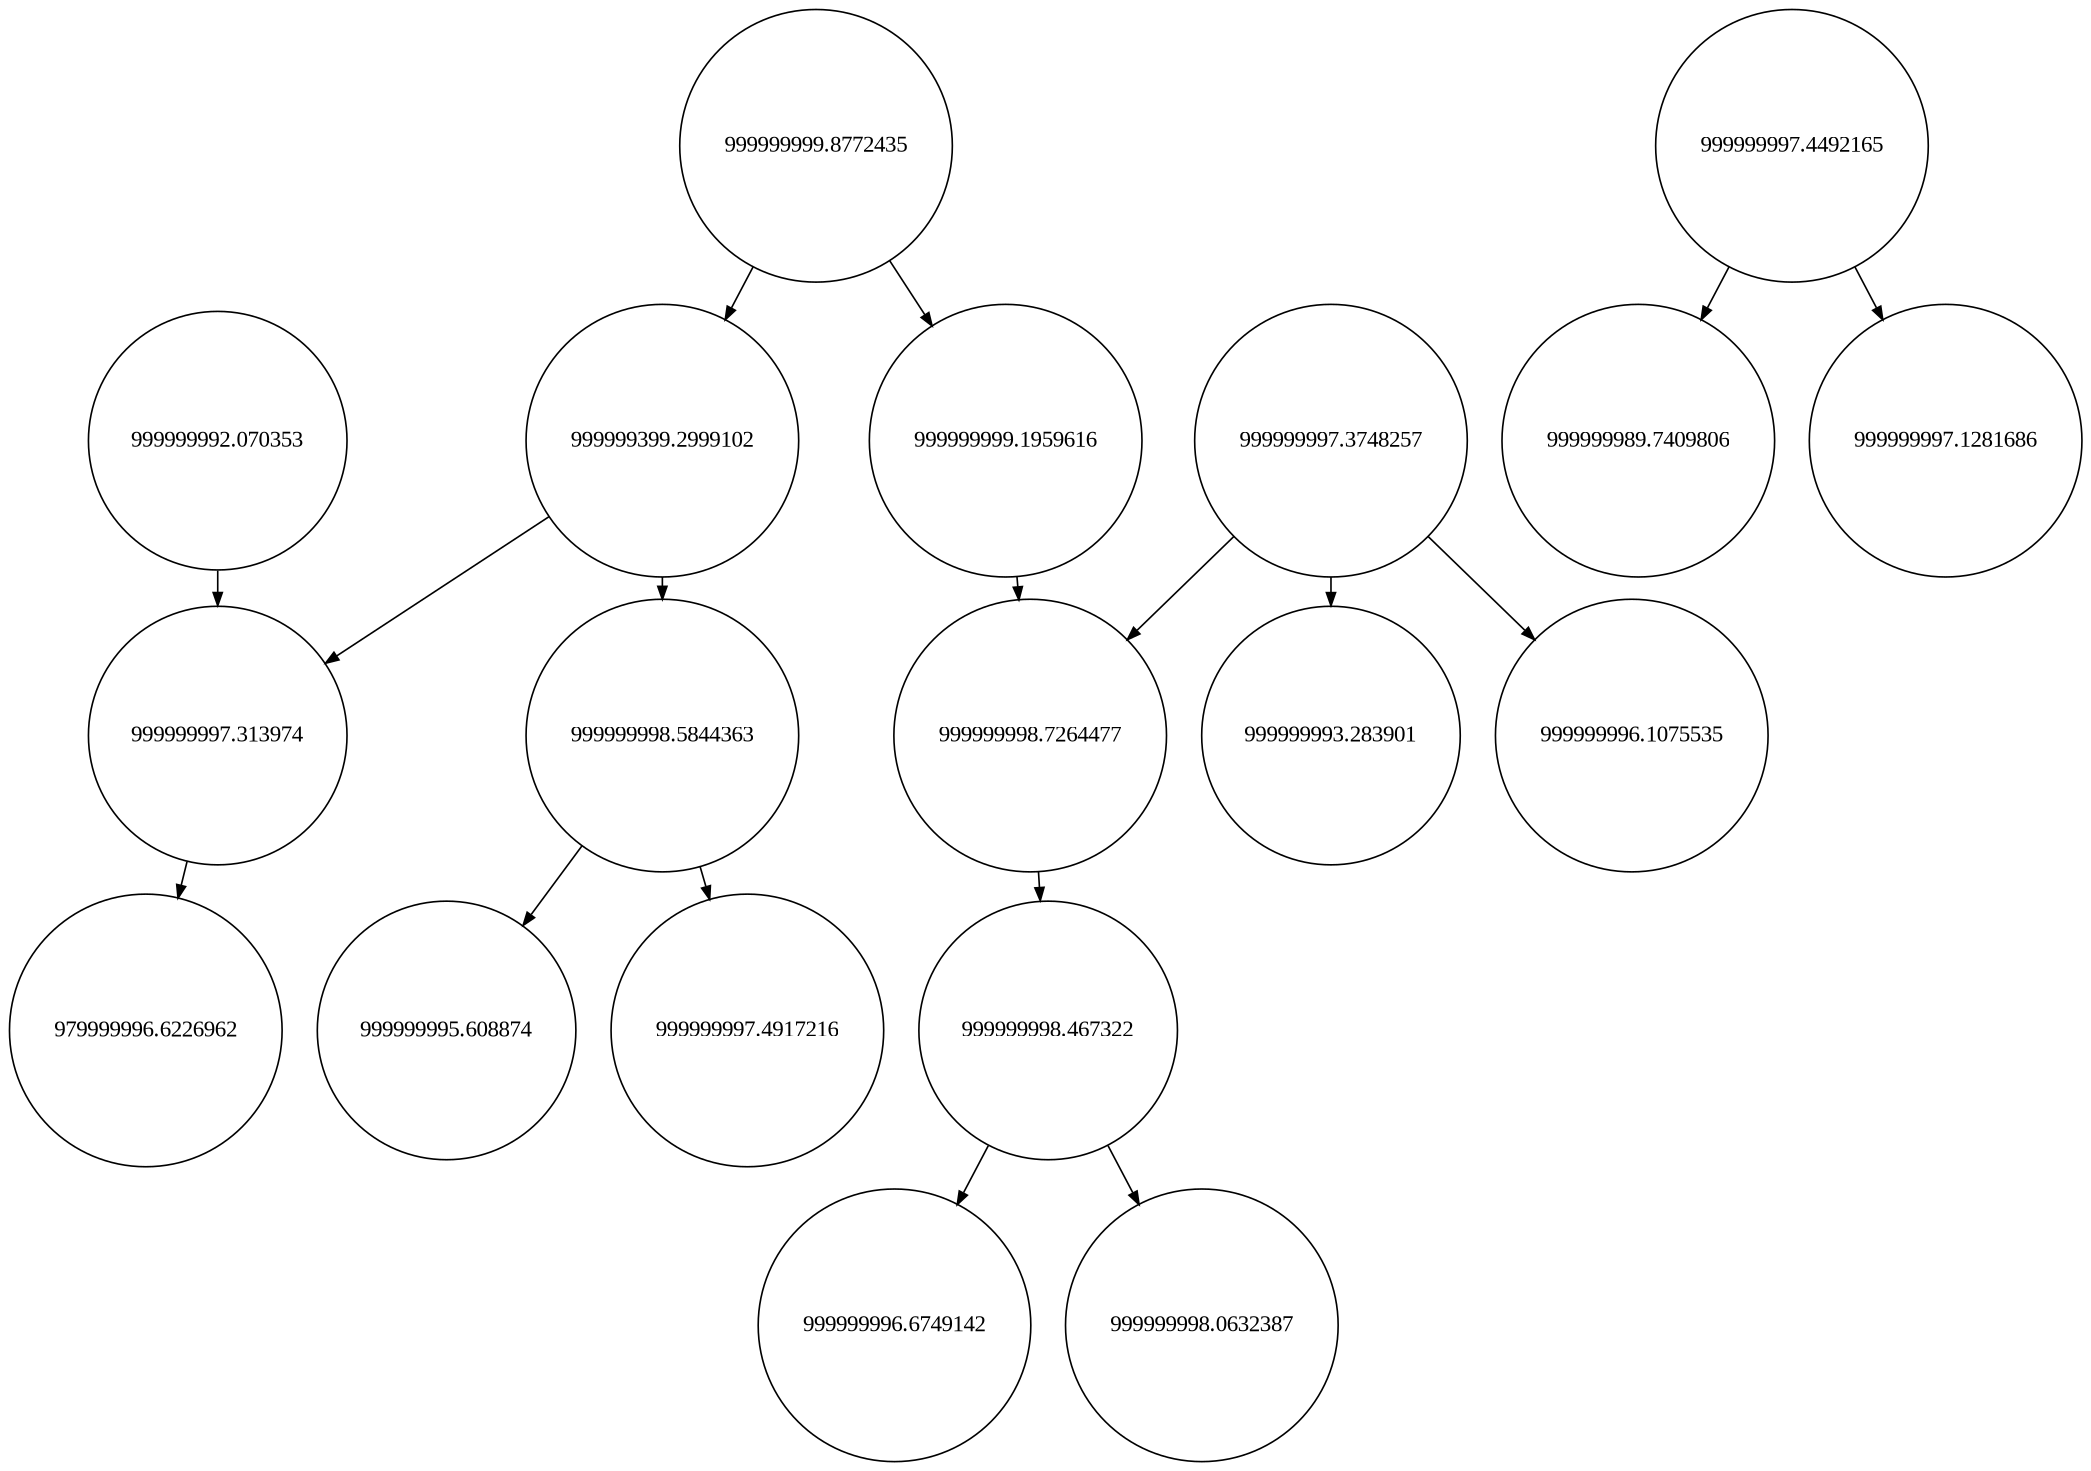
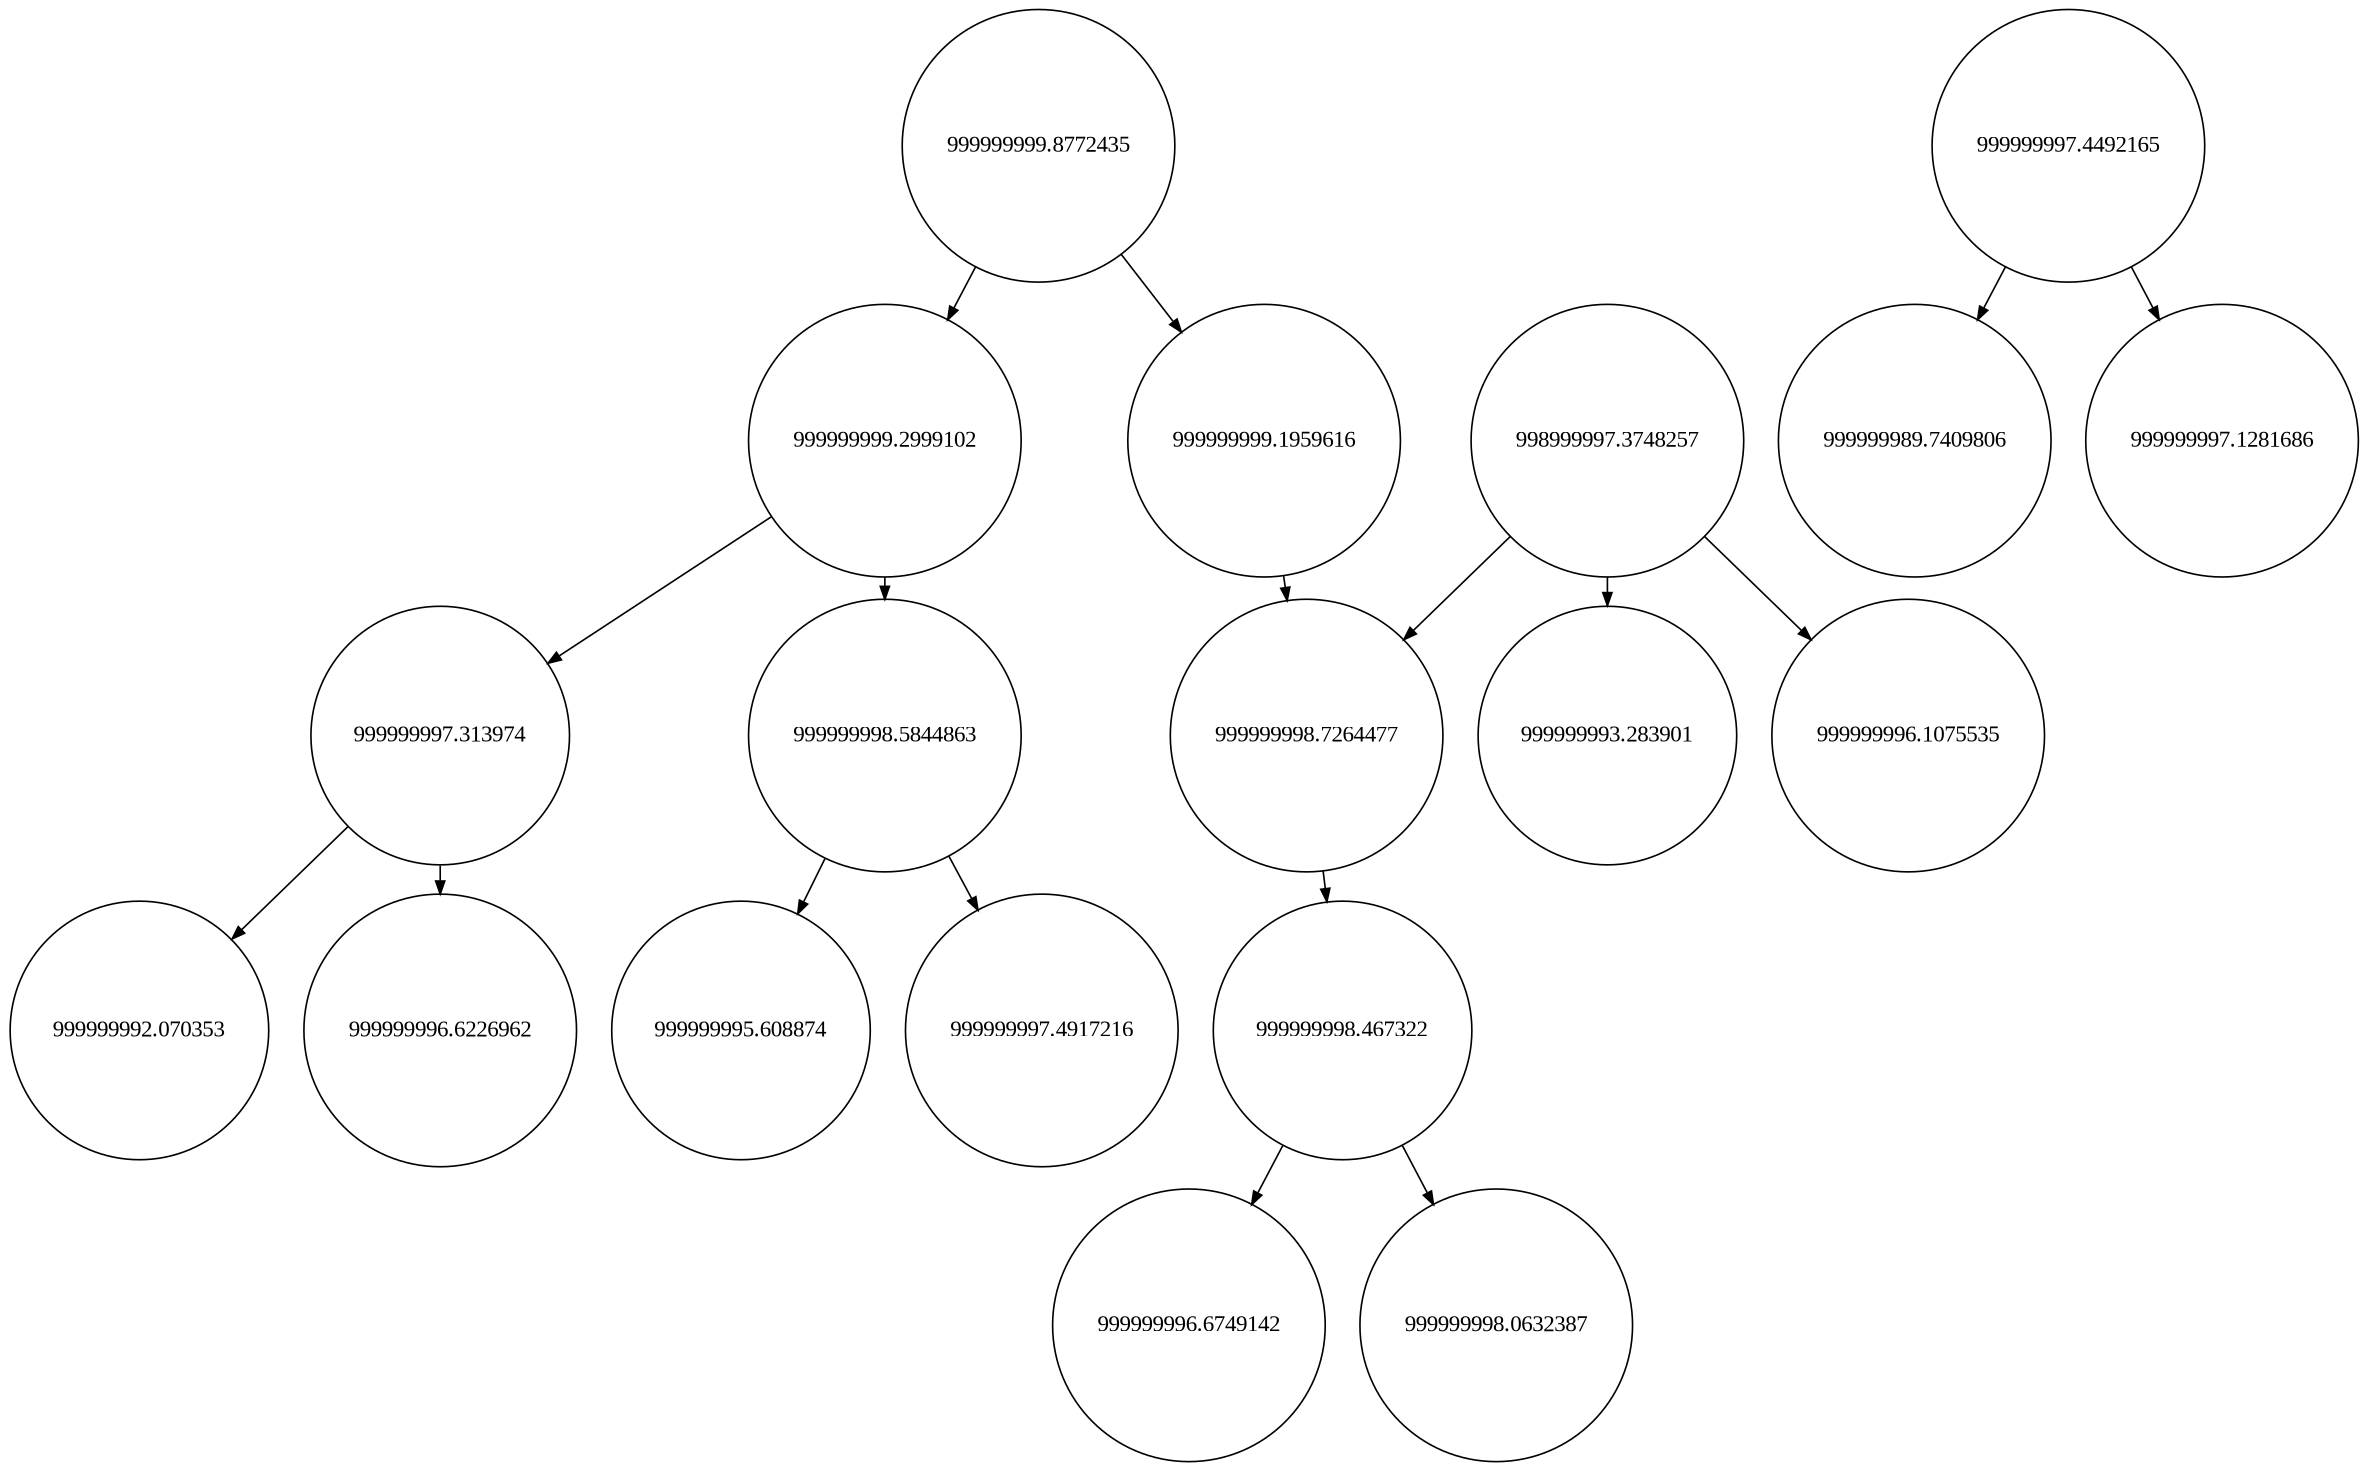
  digraph {
    fontname="Liberation Serif"
    nodesep=0.3
    ranksep=0.2
    node [fontname="Liberation Serif" shape=circle]
    edge [arrowsize=0.8 fontname="Liberation Serif" side=left]
    n1 [label=999999999.8772435]
    n2 [label=999999999.1959616]
-   n3 [label=999999399.2999102]
+   n3 [label=999999999.2999102]
    n4 [label=999999998.7264477]
    n5 [label=999999997.313974]
-   n6 [label=999999998.5844363]
+   n6 [label=999999998.5844863]
    n7 [label=999999998.467322]
    n8 [label=999999997.4492165]
    n9 [label=999999989.7409806]
    n10 [label=999999997.1281686]
    n11 [label=999999992.070353]
-   n12 [label=979999996.6226962]
+   n12 [label=999999996.6226962]
    n13 [label=999999995.608874]
    n14 [label=999999997.4917216]
-   n15 [label=999999997.3748257]
+   n15 [label=998999997.3748257]
    n16 [label=999999996.1075535]
    n17 [label=999999993.283901]
    n18 [label=999999996.6749142]
    n19 [label=999999998.0632387]
    n1 -> n2
    n1 -> n3 [side=""]
    n2 -> n4
    n3 -> n5
    n3 -> n6 [side=""]
    n4 -> n7 [side=""]
-   n11 -> n5
+   n5 -> n11
    n5 -> n12 [side=""]
    n6 -> n13
    n6 -> n14 [side=""]
    n7 -> n18
    n7 -> n19 [side=""]
    n8 -> n9
    n8 -> n10 [side=""]
    n15 -> n4
    n15 -> n16
    n15 -> n17 [side=""]
  }
